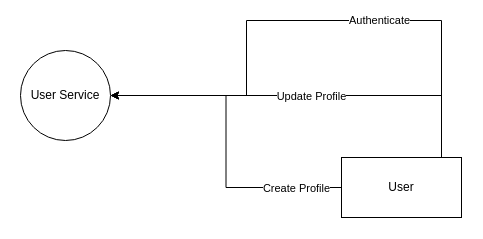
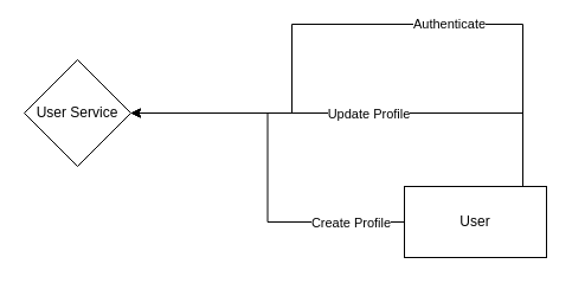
  <mxCell id="0" />
  <mxCell id="1" parent="0" />
- <mxCell id="2" value="User Service" style="ellipse;whiteSpace=wrap;html=1;aspect=fixed;" vertex="1" parent="1"><mxGeometry x="20" y="50" width="90" height="90" as="geometry" /></mxCell>
+ <mxCell id="2" value="User Service" style="rhombus;whiteSpace=wrap;html=1;aspect=fixed;" vertex="1" parent="1"><mxGeometry x="20" y="50" width="90" height="90" as="geometry" /></mxCell>
  <mxCell id="3" style="edgeStyle=orthogonalEdgeStyle;rounded=0;orthogonalLoop=1;jettySize=auto;html=1;entryX=1;entryY=0.5;entryDx=0;entryDy=0;" edge="1" parent="1" source="9" target="2"><mxGeometry relative="1" as="geometry" /></mxCell>
  <mxCell id="4" value="Create Profile" style="edgeLabel;html=1;align=center;verticalAlign=middle;resizable=0;points=[];" vertex="1" connectable="0" parent="3"><mxGeometry x="-0.583" y="3" relative="1" as="geometry"><mxPoint x="21" y="-3" as="offset" /></mxGeometry></mxCell>
  <mxCell id="5" style="edgeStyle=orthogonalEdgeStyle;rounded=0;orthogonalLoop=1;jettySize=auto;html=1;entryX=1;entryY=0.5;entryDx=0;entryDy=0;" edge="1" parent="1" source="9" target="2"><mxGeometry relative="1" as="geometry"><Array as="points"><mxPoint x="441" y="95" /></Array></mxGeometry></mxCell>
  <mxCell id="6" value="Update Profile" style="edgeLabel;html=1;align=center;verticalAlign=middle;resizable=0;points=[];" vertex="1" connectable="0" parent="5"><mxGeometry x="0.137" y="1" relative="1" as="geometry"><mxPoint x="30" y="-1" as="offset" /></mxGeometry></mxCell>
  <mxCell id="7" style="edgeStyle=orthogonalEdgeStyle;rounded=0;orthogonalLoop=1;jettySize=auto;html=1;entryX=1;entryY=0.5;entryDx=0;entryDy=0;" edge="1" parent="1" source="9" target="2"><mxGeometry relative="1" as="geometry"><Array as="points"><mxPoint x="441" y="20" /><mxPoint x="246" y="20" /><mxPoint x="246" y="95" /></Array></mxGeometry></mxCell>
  <mxCell id="8" value="Authenticate" style="edgeLabel;html=1;align=center;verticalAlign=middle;resizable=0;points=[];" vertex="1" connectable="0" parent="7"><mxGeometry x="-0.262" y="-1" relative="1" as="geometry"><mxPoint as="offset" /></mxGeometry></mxCell>
  <mxCell id="9" value="User" style="rounded=0;whiteSpace=wrap;html=1;" vertex="1" parent="1"><mxGeometry x="341" y="157" width="120" height="60" as="geometry" /></mxCell>
